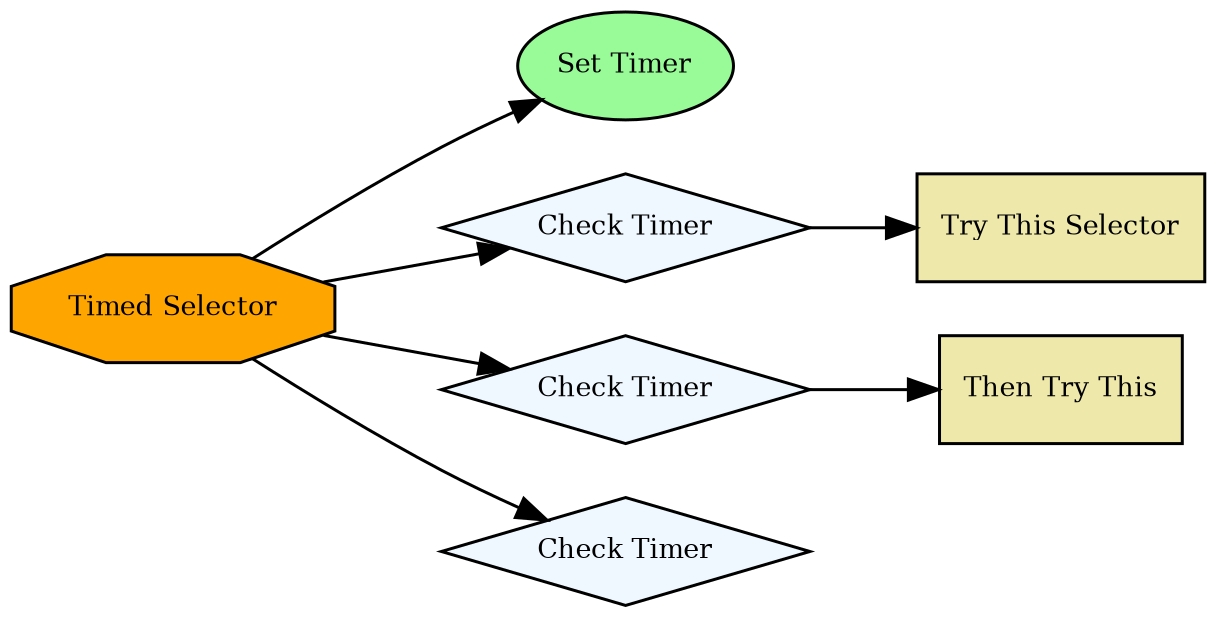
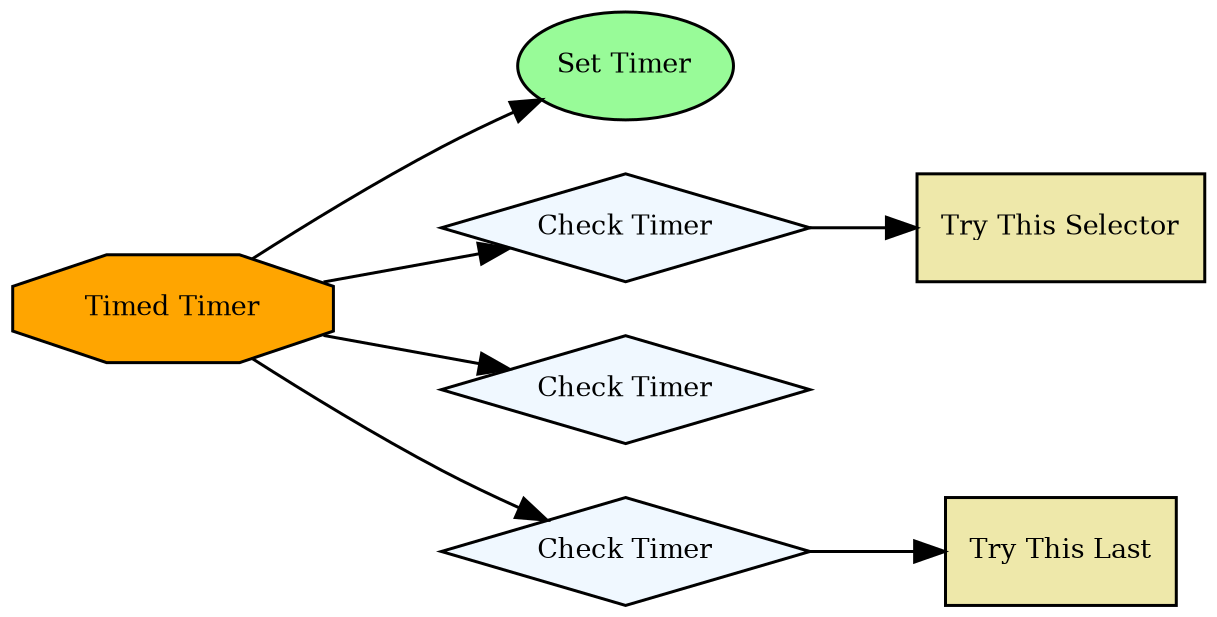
  digraph {
    fontname="times-roman"
    rankdir=LR
    node [fillcolor=aliceblue fontcolor=black fontname="times-roman" fontsize=9 shape=diamond style=filled]
    edge [fontname="times-roman"]
-   n1 [fillcolor=orange label="Timed Selector" shape=octagon]
+   n1 [fillcolor=orange label="Timed Timer" shape=octagon]
    n2 [fillcolor=palegreen label="Set Timer" shape=ellipse]
    n3 [label="Check Timer"]
    n4 [label="Check Timer"]
    n5 [label="Check Timer"]
    n6 [fillcolor=palegoldenrod label="Try This Selector" shape=rectangle]
-   n7 [fillcolor=palegoldenrod label="Then Try This" shape=rectangle]
+   n8 [fillcolor=palegoldenrod label="Try This Last" shape=rectangle]
    n1 -> n2
    n1 -> n3
    n1 -> n4
    n1 -> n5
    n3 -> n6
-   n4 -> n7
+   n5 -> n8
  }
